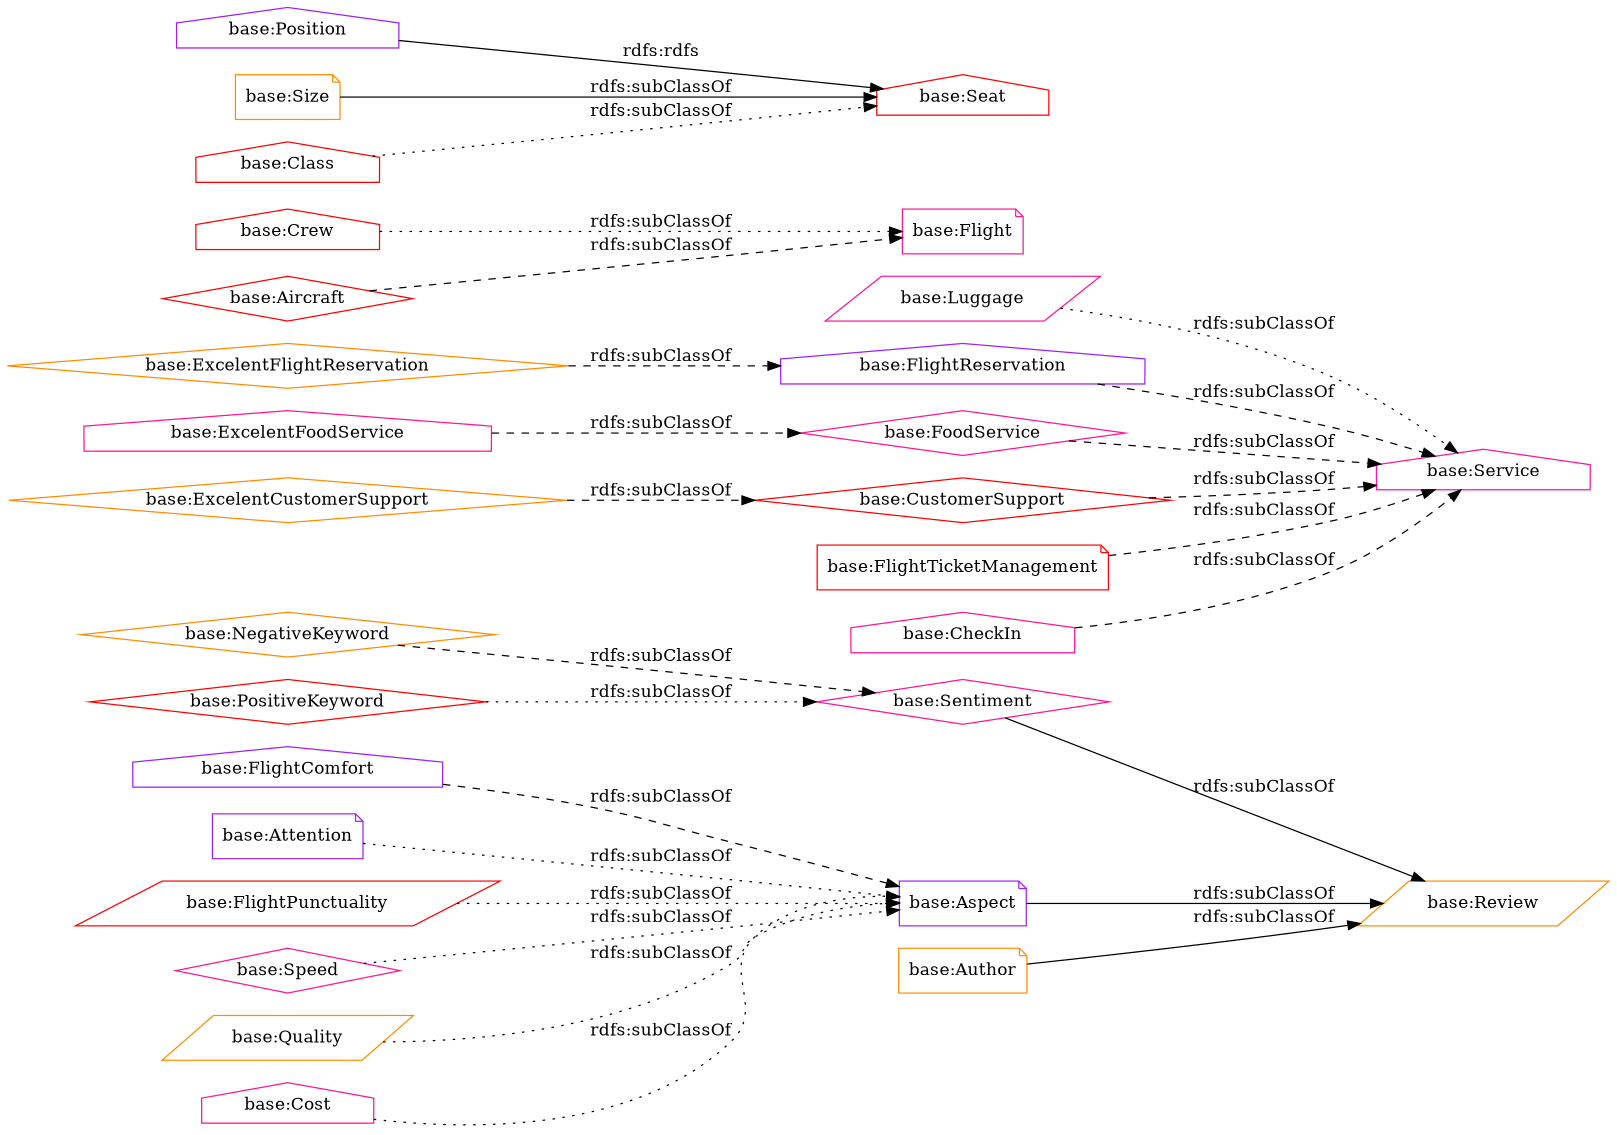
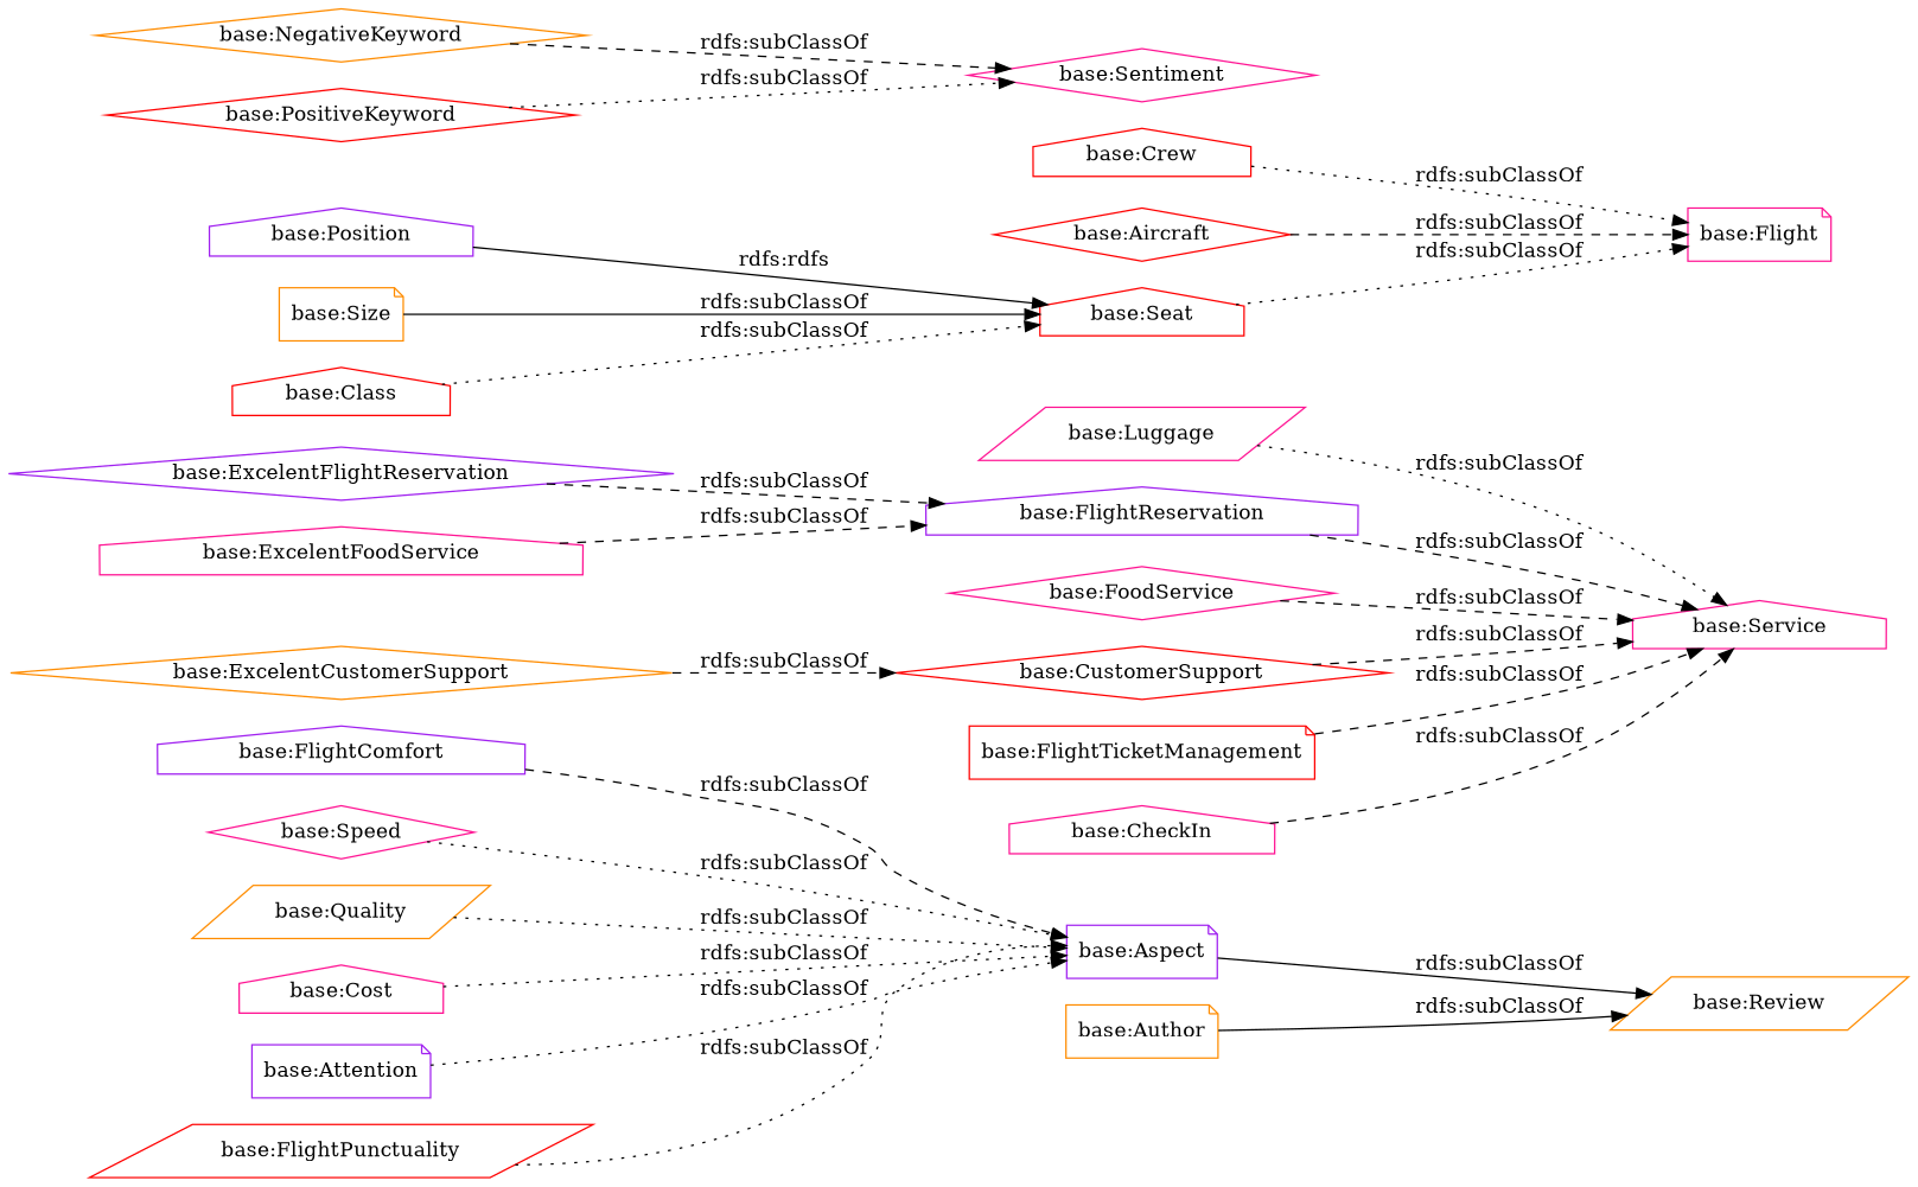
  digraph {
    rankdir=LR
    node [color=deeppink shape=house]
    edge [style=dashed]
    "base:FlightComfort" [color=purple]
    "base:Aspect" [color=purple shape=note]
    "base:Review" [color=darkorange shape=parallelogram]
    "base:Luggage" [shape=parallelogram]
    "base:Service"
    "base:Speed" [shape=diamond]
    "base:Crew" [color=red]
    "base:Flight" [shape=note]
    "base:Aircraft" [color=red shape=diamond]
    "base:Quality" [color=darkorange shape=parallelogram]
    "base:Sentiment" [shape=diamond]
    "base:FlightReservation" [color=purple]
    "base:Position" [color=purple]
    "base:Seat" [color=red]
    "base:FoodService" [shape=diamond]
    "base:Cost"
    "base:NegativeKeyword" [color=darkorange shape=diamond]
    "base:CustomerSupport" [color=red shape=diamond]
    "base:Attention" [color=purple shape=note]
    "base:FlightPunctuality" [color=red shape=parallelogram]
    "base:Size" [color=darkorange shape=note]
-   "base:ExcelentFlightReservation" [color=darkorange shape=diamond]
+   "base:ExcelentFlightReservation" [color=purple shape=diamond]
    "base:PositiveKeyword" [color=red shape=diamond]
    "base:ExcelentCustomerSupport" [color=darkorange shape=diamond]
    "base:FlightTicketManagement" [color=red shape=note]
    "base:ExcelentFoodService"
    "base:Author" [color=darkorange shape=note]
    "base:Class" [color=red]
    "base:CheckIn"
    "base:FlightComfort" -> "base:Aspect" [label="rdfs:subClassOf"]
    "base:Aspect" -> "base:Review" [label="rdfs:subClassOf" style=solid]
    "base:Luggage" -> "base:Service" [label="rdfs:subClassOf" style=dotted]
    "base:Speed" -> "base:Aspect" [label="rdfs:subClassOf" style=dotted]
    "base:Crew" -> "base:Flight" [label="rdfs:subClassOf" style=dotted]
    "base:Aircraft" -> "base:Flight" [label="rdfs:subClassOf"]
    "base:Quality" -> "base:Aspect" [label="rdfs:subClassOf" style=dotted]
-   "base:Sentiment" -> "base:Review" [label="rdfs:subClassOf" style=solid]
    "base:FlightReservation" -> "base:Service" [label="rdfs:subClassOf"]
    "base:Position" -> "base:Seat" [label="rdfs:rdfs" style=solid]
+   "base:Seat" -> "base:Flight" [label="rdfs:subClassOf" style=dotted]
    "base:FoodService" -> "base:Service" [label="rdfs:subClassOf"]
    "base:Cost" -> "base:Aspect" [label="rdfs:subClassOf" style=dotted]
    "base:NegativeKeyword" -> "base:Sentiment" [label="rdfs:subClassOf"]
    "base:CustomerSupport" -> "base:Service" [label="rdfs:subClassOf"]
    "base:Attention" -> "base:Aspect" [label="rdfs:subClassOf" style=dotted]
    "base:FlightPunctuality" -> "base:Aspect" [label="rdfs:subClassOf" style=dotted]
    "base:Size" -> "base:Seat" [label="rdfs:subClassOf" style=solid]
    "base:ExcelentFlightReservation" -> "base:FlightReservation" [label="rdfs:subClassOf"]
    "base:PositiveKeyword" -> "base:Sentiment" [label="rdfs:subClassOf" style=dotted]
    "base:ExcelentCustomerSupport" -> "base:CustomerSupport" [label="rdfs:subClassOf"]
    "base:FlightTicketManagement" -> "base:Service" [label="rdfs:subClassOf"]
-   "base:ExcelentFoodService" -> "base:FoodService" [label="rdfs:subClassOf"]
+   "base:ExcelentFoodService" -> "base:FlightReservation" [label="rdfs:subClassOf"]
    "base:Author" -> "base:Review" [label="rdfs:subClassOf" style=solid]
    "base:Class" -> "base:Seat" [label="rdfs:subClassOf" style=dotted]
    "base:CheckIn" -> "base:Service" [label="rdfs:subClassOf"]
  }
